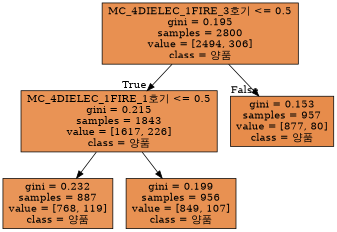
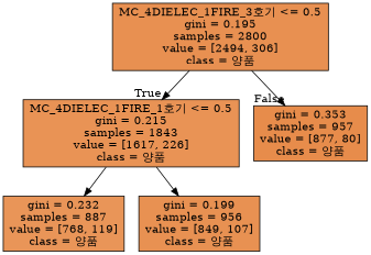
  digraph {
    node [color=black shape=box style=filled]
    n1 [fillcolor="#e89051" label="MC_4DIELEC_1FIRE_3호기 <= 0.5\ngini = 0.195\nsamples = 2800\nvalue = [2494, 306]\nclass = 양품"]
    n2 [fillcolor="#e99355" label="MC_4DIELEC_1FIRE_1호기 <= 0.5\ngini = 0.215\nsamples = 1843\nvalue = [1617, 226]\nclass = 양품"]
-   n3 [fillcolor="#e78c4b" label="gini = 0.153\nsamples = 957\nvalue = [877, 80]\nclass = 양품"]
+   n3 [fillcolor="#e78c4b" label="gini = 0.353\nsamples = 957\nvalue = [877, 80]\nclass = 양품"]
    n4 [fillcolor="#e99558" label="gini = 0.232\nsamples = 887\nvalue = [768, 119]\nclass = 양품"]
    n5 [fillcolor="#e89152" label="gini = 0.199\nsamples = 956\nvalue = [849, 107]\nclass = 양품"]
    n1 -> n2 [headlabel=True labelangle=45 labeldistance=2.5]
    n1 -> n3 [headlabel=False labelangle=-45 labeldistance=2.5]
    n2 -> n4
    n2 -> n5
  }
